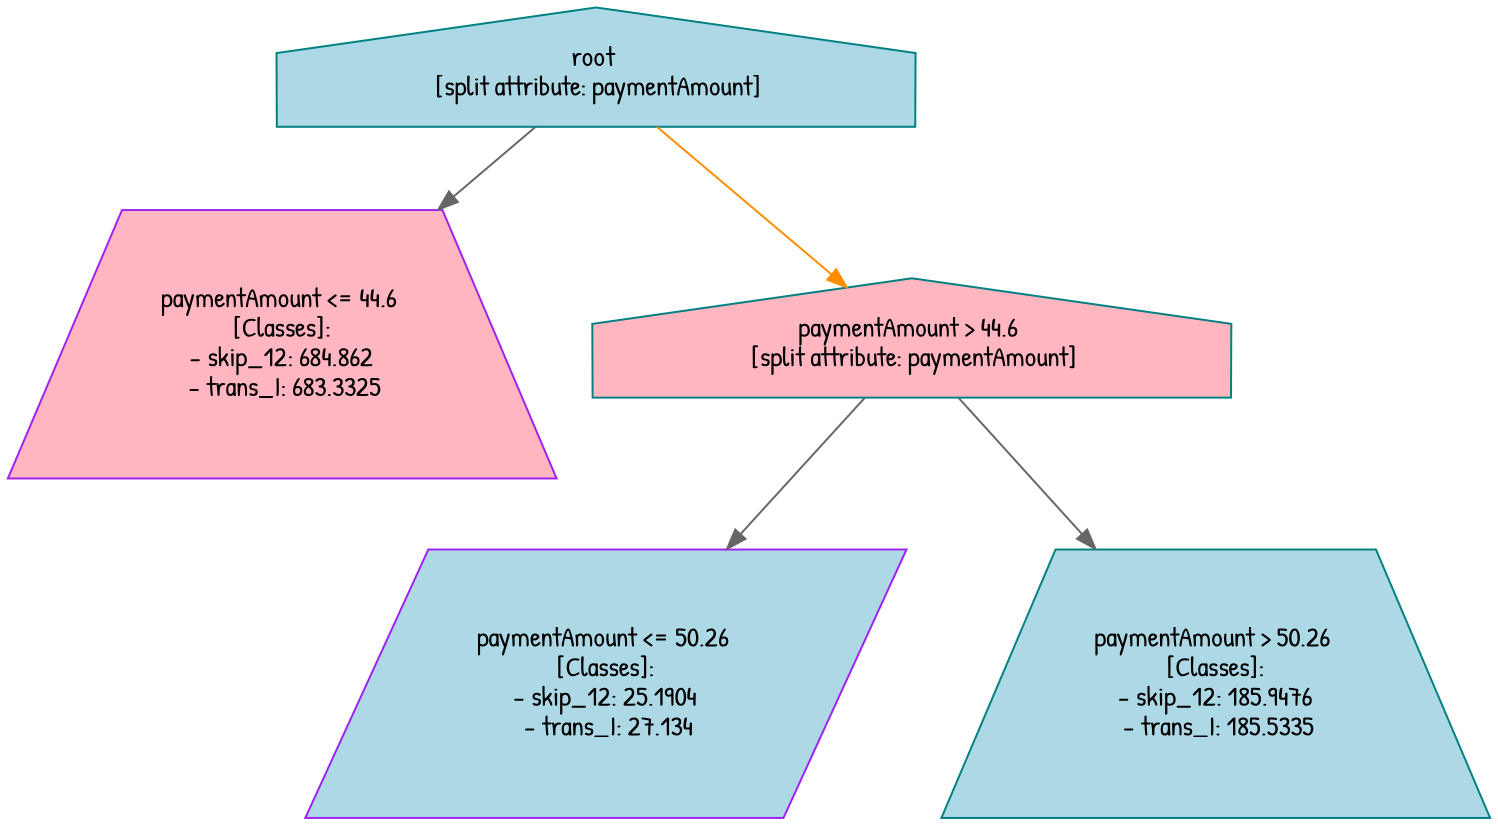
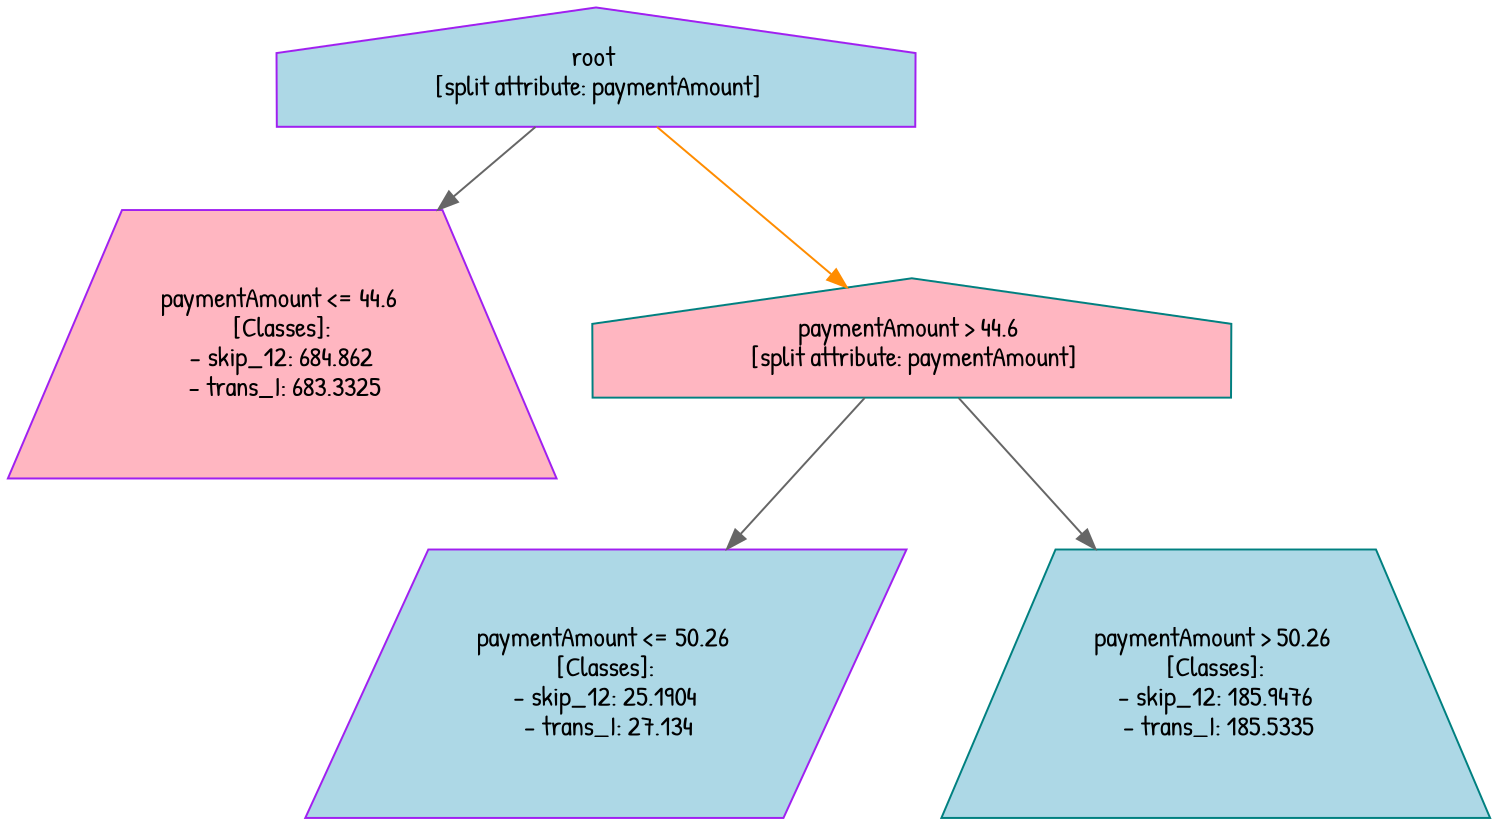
  digraph {
    fontname="Patrick Hand"
    node [style=filled fillcolor=lightblue color=teal shape=house fontname="Patrick Hand"]
    edge [color=gray40 fontname="Patrick Hand"]
-   n1 [label="root \n [split attribute: paymentAmount]"]
+   n1 [label="root \n [split attribute: paymentAmount]" color=purple]
    n2 [label="paymentAmount <= 44.6 \n [Classes]: \n - skip_12: 684.862 \n - trans_I: 683.3325" fillcolor=lightpink color=purple shape=trapezium]
    n3 [label="paymentAmount > 44.6 \n [split attribute: paymentAmount]" fillcolor=lightpink]
    n4 [label="paymentAmount <= 50.26 \n [Classes]: \n - skip_12: 25.1904 \n - trans_I: 27.134" color=purple shape=parallelogram]
    n5 [label="paymentAmount > 50.26 \n [Classes]: \n - skip_12: 185.9476 \n - trans_I: 185.5335" shape=trapezium]
    n1 -> n2
    n1 -> n3 [color=darkorange]
    n3 -> n4
    n3 -> n5
  }
